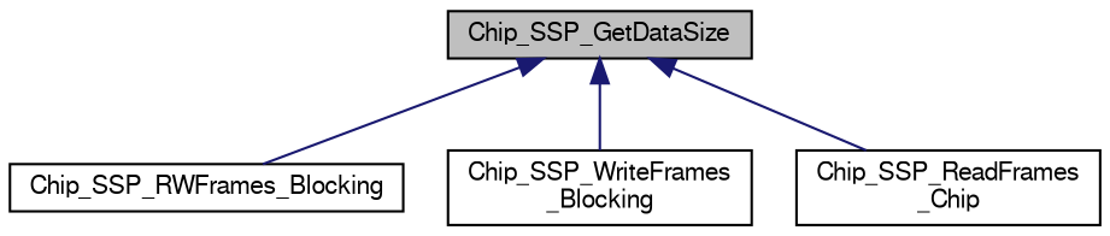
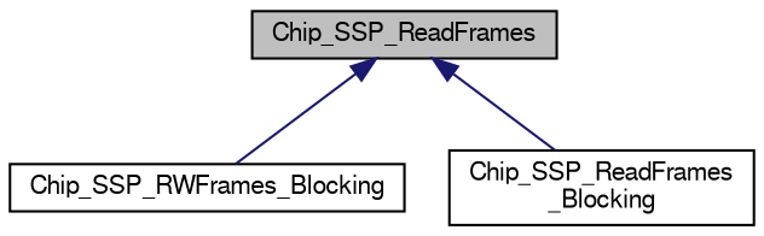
  digraph {
    rankdir=TB
    node [color=black fillcolor=white fontname=FreeSans fontsize=10 shape=record style=filled]
    edge [color=midnightblue dir=back fontname=FreeSans fontsize=10 labelfontname=FreeSans labelfontsize=10 style=solid]
-   n1 [fillcolor=grey75 fontcolor=black height=0.2 label=Chip_SSP_GetDataSize width=0.4]
+   n1 [fillcolor=grey75 fontcolor=black height=0.2 label=Chip_SSP_ReadFrames width=0.4]
    n2 [height=0.2 label=Chip_SSP_RWFrames_Blocking width=0.4]
-   n3 [height=0.2 label="Chip_SSP_WriteFrames\l_Blocking" width=0.4]
-   n4 [height=0.2 label="Chip_SSP_ReadFrames\l_Chip" width=0.4]
+   n4 [height=0.2 label="Chip_SSP_ReadFrames\l_Blocking" width=0.4]
    n1 -> n2
-   n1 -> n3
    n1 -> n4
  }
